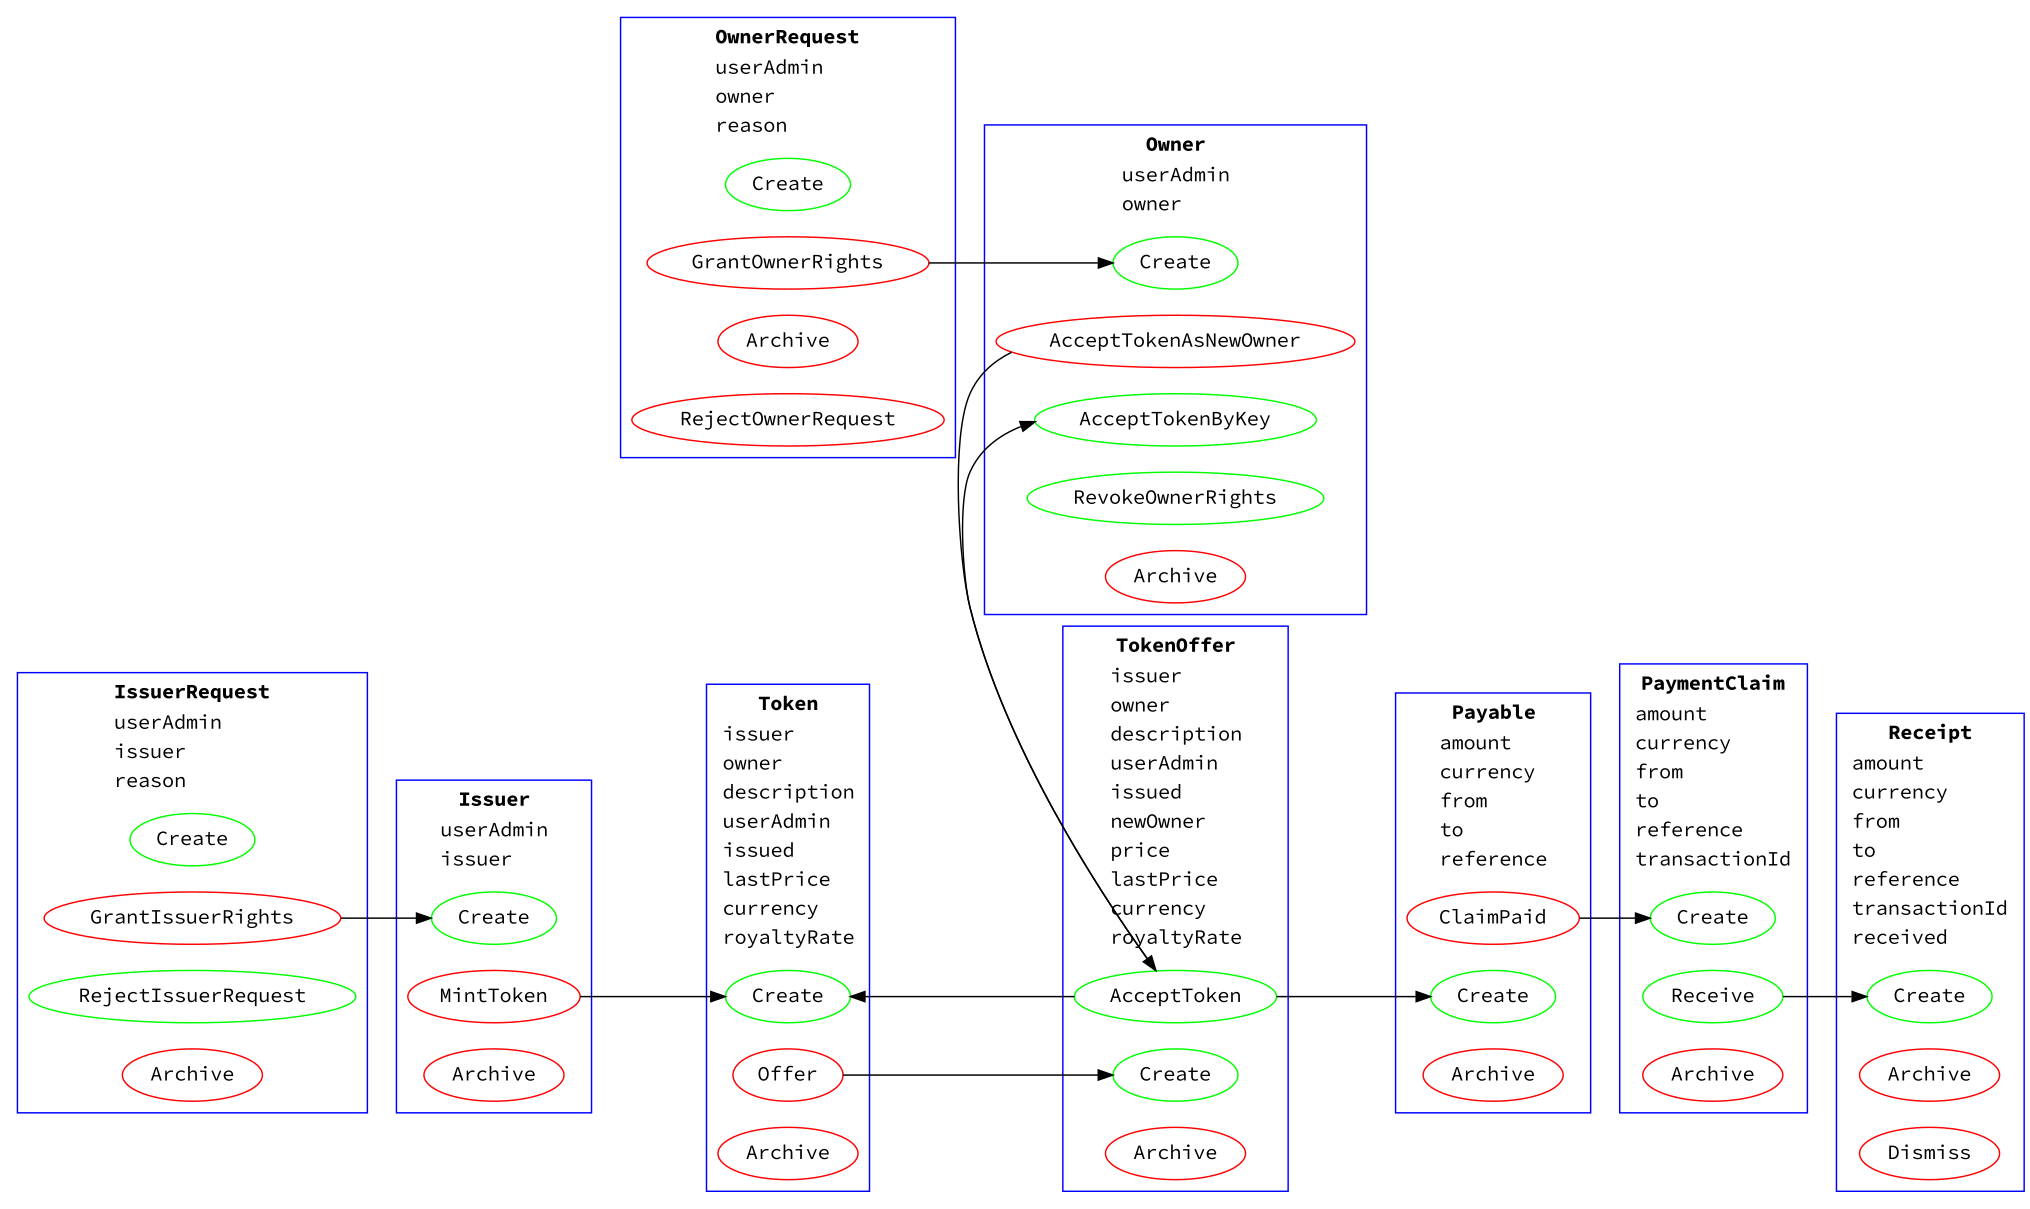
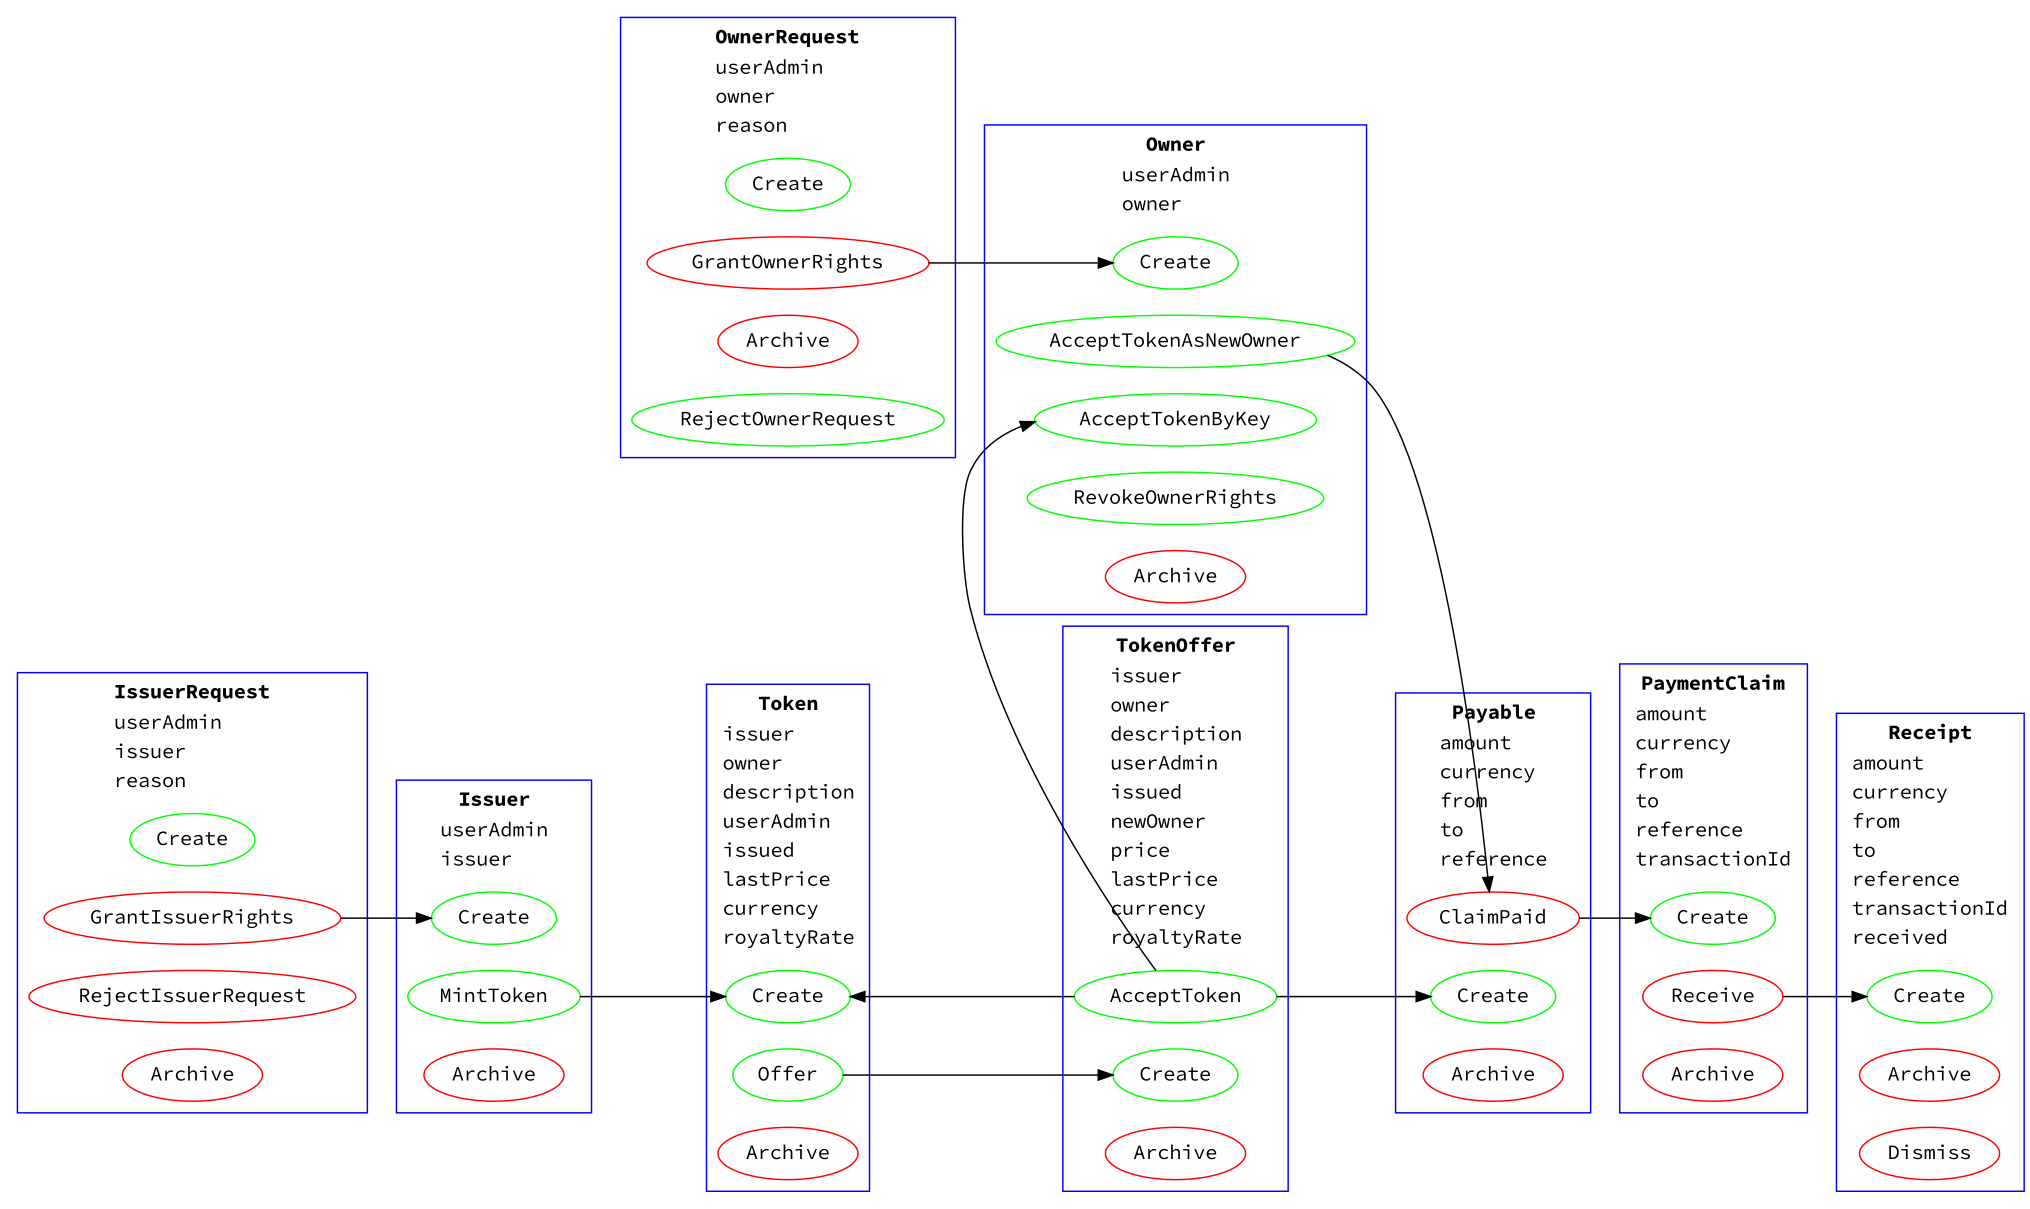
  digraph {
    compound=true
    fontname="Source Code Pro"
    rankdir=LR
    node [color=red fontname="Source Code Pro"]
    edge [fontname="Source Code Pro"]
    n1 [color=green label=Create]
-   n2 [label=MintToken]
+   n2 [color=green label=MintToken]
    n3 [label=Archive]
    n4 [color=green label=Create]
    n5 [label=GrantIssuerRights]
-   n6 [color=green label=RejectIssuerRequest]
+   n6 [label=RejectIssuerRequest]
    n7 [label=Archive]
    n8 [color=green label=Create]
-   n9 [label=AcceptTokenAsNewOwner]
+   n9 [color=green label=AcceptTokenAsNewOwner]
    n10 [color=green label=AcceptTokenByKey]
    n11 [color=green label=RevokeOwnerRights]
    n12 [label=Archive]
    n13 [color=green label=Create]
    n14 [label=GrantOwnerRights]
    n15 [label=Archive]
-   n16 [label=RejectOwnerRequest]
+   n16 [color=green label=RejectOwnerRequest]
    n17 [color=green label=Create]
-   n18 [label=Offer]
+   n18 [color=green label=Offer]
    n19 [label=Archive]
    n20 [color=green label=Create]
    n21 [color=green label=AcceptToken]
    n22 [label=Archive]
    n23 [color=green label=Create]
    n24 [label=ClaimPaid]
    n25 [label=Archive]
    n26 [color=green label=Create]
-   n27 [color=green label=Receive]
+   n27 [label=Receive]
    n28 [label=Archive]
    n29 [color=green label=Create]
    n30 [label=Archive]
    n31 [label=Dismiss]
    subgraph cluster_1 {
      color=blue
      label=<<table align = "left" border="0" cellborder="0" cellspacing="1"> <tr><td align="center"><b>Issuer</b></td></tr><tr><td align="left">userAdmin</td></tr>  <tr><td align="left">issuer</td></tr>  </table>>
      n1
      n2
      n3
    }
    subgraph cluster_2 {
      color=blue
      label=<<table align = "left" border="0" cellborder="0" cellspacing="1"> <tr><td align="center"><b>IssuerRequest</b></td></tr><tr><td align="left">userAdmin</td></tr>  <tr><td align="left">issuer</td></tr>  <tr><td align="left">reason</td></tr>  </table>>
      n4
      n5
      n6
      n7
    }
    subgraph cluster_3 {
      color=blue
      label=<<table align = "left" border="0" cellborder="0" cellspacing="1"> <tr><td align="center"><b>Owner</b></td></tr><tr><td align="left">userAdmin</td></tr>  <tr><td align="left">owner</td></tr>  </table>>
      n8
      n9
      n10
      n11
      n12
    }
    subgraph cluster_4 {
      color=blue
      label=<<table align = "left" border="0" cellborder="0" cellspacing="1"> <tr><td align="center"><b>OwnerRequest</b></td></tr><tr><td align="left">userAdmin</td></tr>  <tr><td align="left">owner</td></tr>  <tr><td align="left">reason</td></tr>  </table>>
      n13
      n14
      n15
      n16
    }
    subgraph cluster_5 {
      color=blue
      label=<<table align = "left" border="0" cellborder="0" cellspacing="1"> <tr><td align="center"><b>Token</b></td></tr><tr><td align="left">issuer</td></tr>  <tr><td align="left">owner</td></tr>  <tr><td align="left">description</td></tr>  <tr><td align="left">userAdmin</td></tr>  <tr><td align="left">issued</td></tr>  <tr><td align="left">lastPrice</td></tr>  <tr><td align="left">currency</td></tr>  <tr><td align="left">royaltyRate</td></tr>  </table>>
      n17
      n18
      n19
    }
    subgraph cluster_6 {
      color=blue
      label=<<table align = "left" border="0" cellborder="0" cellspacing="1"> <tr><td align="center"><b>TokenOffer</b></td></tr><tr><td align="left">issuer</td></tr>  <tr><td align="left">owner</td></tr>  <tr><td align="left">description</td></tr>  <tr><td align="left">userAdmin</td></tr>  <tr><td align="left">issued</td></tr>  <tr><td align="left">newOwner</td></tr>  <tr><td align="left">price</td></tr>  <tr><td align="left">lastPrice</td></tr>  <tr><td align="left">currency</td></tr>  <tr><td align="left">royaltyRate</td></tr>  </table>>
      n20
      n21
      n22
    }
    subgraph cluster_7 {
      color=blue
      label=<<table align = "left" border="0" cellborder="0" cellspacing="1"> <tr><td align="center"><b>Payable</b></td></tr><tr><td align="left">amount</td></tr>  <tr><td align="left">currency</td></tr>  <tr><td align="left">from</td></tr>  <tr><td align="left">to</td></tr>  <tr><td align="left">reference</td></tr>  </table>>
      n23
      n24
      n25
    }
    subgraph cluster_8 {
      color=blue
      label=<<table align = "left" border="0" cellborder="0" cellspacing="1"> <tr><td align="center"><b>PaymentClaim</b></td></tr><tr><td align="left">amount</td></tr>  <tr><td align="left">currency</td></tr>  <tr><td align="left">from</td></tr>  <tr><td align="left">to</td></tr>  <tr><td align="left">reference</td></tr>  <tr><td align="left">transactionId</td></tr>  </table>>
      n26
      n27
      n28
    }
    subgraph cluster_9 {
      color=blue
      label=<<table align = "left" border="0" cellborder="0" cellspacing="1"> <tr><td align="center"><b>Receipt</b></td></tr><tr><td align="left">amount</td></tr>  <tr><td align="left">currency</td></tr>  <tr><td align="left">from</td></tr>  <tr><td align="left">to</td></tr>  <tr><td align="left">reference</td></tr>  <tr><td align="left">transactionId</td></tr>  <tr><td align="left">received</td></tr>  </table>>
      n29
      n30
      n31
    }
    n2 -> n17
    n5 -> n1
-   n9 -> n21
+   n9 -> n24
    n14 -> n8
    n18 -> n20
    n21 -> n10
    n21 -> n17
    n21 -> n23
    n24 -> n26
    n27 -> n29
  }
